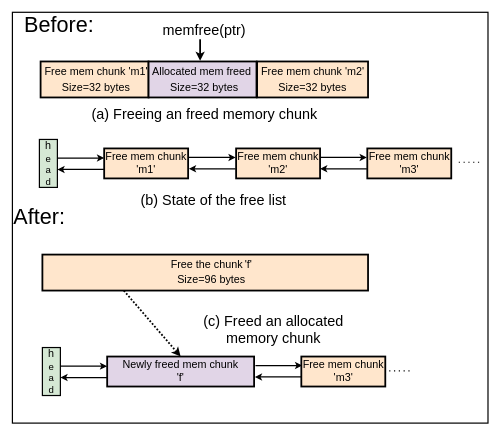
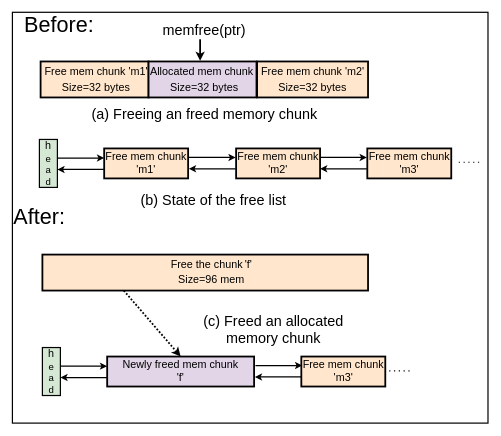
  <mxCell id="0" />
  <mxCell id="1" parent="0" />
  <mxCell id="2" value="" style="rounded=0;whiteSpace=wrap;html=1;fillColor=none;strokeWidth=2;" parent="1" vertex="1"><mxGeometry x="20" y="20" width="793" height="685" as="geometry" /></mxCell>
  <mxCell id="3" value="&lt;font style=&quot;font-size: 36px;&quot;&gt;Before:&lt;/font&gt;" style="text;html=1;strokeColor=none;fillColor=none;align=center;verticalAlign=middle;whiteSpace=wrap;rounded=0;" parent="1" vertex="1"><mxGeometry x="68" y="26" width="60" height="30" as="geometry" /></mxCell>
  <mxCell id="4" value="&lt;font style=&quot;font-size: 36px;&quot;&gt;After:&lt;/font&gt;" style="text;html=1;strokeColor=none;fillColor=none;align=center;verticalAlign=middle;whiteSpace=wrap;rounded=0;" parent="1" vertex="1"><mxGeometry x="35" y="345.5" width="60" height="30" as="geometry" /></mxCell>
  <mxCell id="5" value="" style="rounded=0;whiteSpace=wrap;html=1;strokeWidth=3;fillColor=#ffe6cc;strokeColor=default;" parent="1" vertex="1"><mxGeometry x="70" y="424" width="543" height="60" as="geometry" /></mxCell>
- <mxCell id="6" value="&lt;font style=&quot;font-size: 18px;&quot;&gt;Size=96 bytes&lt;br&gt;&lt;/font&gt;" style="text;html=1;strokeColor=none;fillColor=none;align=center;verticalAlign=middle;whiteSpace=wrap;rounded=0;" parent="1" vertex="1"><mxGeometry x="289.75" y="451" width="124" height="30" as="geometry" /></mxCell>
+ <mxCell id="6" value="&lt;font style=&quot;font-size: 18px;&quot;&gt;Size=96 mem&lt;br&gt;&lt;/font&gt;" style="text;html=1;strokeColor=none;fillColor=none;align=center;verticalAlign=middle;whiteSpace=wrap;rounded=0;" parent="1" vertex="1"><mxGeometry x="289.75" y="451" width="124" height="30" as="geometry" /></mxCell>
  <mxCell id="7" value="&lt;font style=&quot;font-size: 18px;&quot;&gt;Free the chunk&lt;/font&gt; &lt;font style=&quot;font-size: 18px;&quot;&gt;'f'&lt;/font&gt;" style="text;html=1;strokeColor=none;fillColor=none;align=center;verticalAlign=middle;whiteSpace=wrap;rounded=0;" parent="1" vertex="1"><mxGeometry x="247" y="428" width="209.5" height="26" as="geometry" /></mxCell>
  <mxCell id="8" value="" style="rounded=0;whiteSpace=wrap;html=1;strokeWidth=3;fillColor=#ffe6cc;strokeColor=default;" parent="1" vertex="1"><mxGeometry x="67" y="102" width="180" height="60" as="geometry" /></mxCell>
  <mxCell id="9" value="&lt;font style=&quot;font-size: 18px;&quot;&gt;&lt;font style=&quot;font-size: 18px;&quot;&gt;Size=32 bytes&lt;br&gt;&lt;/font&gt;&lt;/font&gt;" style="text;html=1;strokeColor=none;fillColor=none;align=center;verticalAlign=middle;whiteSpace=wrap;rounded=0;" parent="1" vertex="1"><mxGeometry x="90.25" y="130" width="139" height="30" as="geometry" /></mxCell>
  <mxCell id="10" value="" style="rounded=0;whiteSpace=wrap;html=1;strokeWidth=3;fillColor=#e1d5e7;" parent="1" vertex="1"><mxGeometry x="247" y="102" width="180" height="60" as="geometry" /></mxCell>
- <mxCell id="11" value="&lt;font style=&quot;font-size: 18px;&quot;&gt;Allocated mem freed&lt;/font&gt;" style="text;html=1;strokeColor=none;fillColor=none;align=center;verticalAlign=middle;whiteSpace=wrap;rounded=0;" parent="1" vertex="1"><mxGeometry x="230.5" y="106" width="209.5" height="26" as="geometry" /></mxCell>
+ <mxCell id="11" value="&lt;font style=&quot;font-size: 18px;&quot;&gt;Allocated mem chunk&lt;/font&gt;" style="text;html=1;strokeColor=none;fillColor=none;align=center;verticalAlign=middle;whiteSpace=wrap;rounded=0;" parent="1" vertex="1"><mxGeometry x="230.5" y="106" width="209.5" height="26" as="geometry" /></mxCell>
  <mxCell id="12" value="" style="rounded=0;whiteSpace=wrap;html=1;strokeWidth=3;fillColor=#ffe6cc;strokeColor=default;" parent="1" vertex="1"><mxGeometry x="428" y="102" width="185" height="60" as="geometry" /></mxCell>
  <mxCell id="13" value="&lt;font style=&quot;font-size: 18px;&quot;&gt;Free mem chunk 'm1'&lt;br&gt;&lt;/font&gt;" style="text;html=1;strokeColor=none;fillColor=none;align=center;verticalAlign=middle;whiteSpace=wrap;rounded=0;" parent="1" vertex="1"><mxGeometry x="55" y="106" width="209.5" height="26" as="geometry" /></mxCell>
  <mxCell id="14" value="&lt;font style=&quot;font-size: 24px;&quot;&gt;memfree(ptr)&lt;/font&gt;" style="text;html=1;strokeColor=none;fillColor=none;align=center;verticalAlign=middle;whiteSpace=wrap;rounded=0;" parent="1" vertex="1"><mxGeometry x="310" y="35" width="60" height="30" as="geometry" /></mxCell>
  <mxCell id="15" value="" style="endArrow=classic;html=1;rounded=0;strokeWidth=3;" parent="1" edge="1"><mxGeometry width="50" height="50" relative="1" as="geometry"><mxPoint x="333" y="65" as="sourcePoint" /><mxPoint x="333" y="101" as="targetPoint" /></mxGeometry></mxCell>
  <mxCell id="16" value="&lt;div&gt;&lt;font style=&quot;font-size: 18px;&quot;&gt;h&lt;/font&gt;&lt;/div&gt;&lt;div&gt;&lt;font size=&quot;3&quot;&gt;e&lt;/font&gt;&lt;/div&gt;&lt;div&gt;&lt;font size=&quot;3&quot;&gt;a&lt;/font&gt;&lt;/div&gt;&lt;div&gt;&lt;font size=&quot;3&quot;&gt;d&lt;br&gt;&lt;/font&gt;&lt;/div&gt;" style="rounded=0;whiteSpace=wrap;html=1;strokeWidth=2;fillColor=#d5e8d4;strokeColor=default;" parent="1" vertex="1"><mxGeometry x="65" y="232" width="30" height="80" as="geometry" /></mxCell>
  <mxCell id="17" value="" style="endArrow=classic;html=1;rounded=0;exitX=1;exitY=0.5;exitDx=0;exitDy=0;strokeWidth=2;" parent="1" edge="1"><mxGeometry width="50" height="50" relative="1" as="geometry"><mxPoint x="95" y="263" as="sourcePoint" /><mxPoint x="173" y="263" as="targetPoint" /></mxGeometry></mxCell>
  <mxCell id="18" value="&lt;div&gt;&lt;font style=&quot;font-size: 18px;&quot;&gt;Free mem chunk &lt;br&gt;&lt;/font&gt;&lt;/div&gt;&lt;div&gt;&lt;font style=&quot;font-size: 18px;&quot;&gt;'m1'&lt;/font&gt;&lt;/div&gt;" style="rounded=0;whiteSpace=wrap;html=1;strokeWidth=3;fillColor=#ffe6cc;strokeColor=default;" parent="1" vertex="1"><mxGeometry x="173" y="247" width="140" height="50" as="geometry" /></mxCell>
  <mxCell id="19" value="" style="endArrow=classic;html=1;rounded=0;exitX=1;exitY=0.5;exitDx=0;exitDy=0;strokeWidth=2;" parent="1" edge="1"><mxGeometry width="50" height="50" relative="1" as="geometry"><mxPoint x="173" y="282" as="sourcePoint" /><mxPoint x="95" y="282" as="targetPoint" /></mxGeometry></mxCell>
  <mxCell id="20" value="" style="endArrow=classic;html=1;rounded=0;exitX=1;exitY=0.5;exitDx=0;exitDy=0;strokeWidth=2;" parent="1" edge="1"><mxGeometry width="50" height="50" relative="1" as="geometry"><mxPoint x="314.25" y="262" as="sourcePoint" /><mxPoint x="392.25" y="262" as="targetPoint" /></mxGeometry></mxCell>
  <mxCell id="21" value="" style="endArrow=classic;html=1;rounded=0;exitX=1;exitY=0.5;exitDx=0;exitDy=0;strokeWidth=2;" parent="1" edge="1"><mxGeometry width="50" height="50" relative="1" as="geometry"><mxPoint x="392.25" y="281" as="sourcePoint" /><mxPoint x="314.25" y="281" as="targetPoint" /></mxGeometry></mxCell>
  <mxCell id="22" value="" style="endArrow=none;dashed=1;html=1;dashPattern=1 3;strokeWidth=2;rounded=0;" parent="1" edge="1"><mxGeometry width="50" height="50" relative="1" as="geometry"><mxPoint x="648.25" y="618" as="sourcePoint" /><mxPoint x="688" y="618" as="targetPoint" /></mxGeometry></mxCell>
  <mxCell id="23" value="&lt;font style=&quot;font-size: 24px;&quot;&gt;(a) Freeing an freed memory chunk&lt;/font&gt;" style="text;html=1;strokeColor=none;fillColor=none;align=center;verticalAlign=middle;whiteSpace=wrap;rounded=0;" parent="1" vertex="1"><mxGeometry x="114.5" y="175" width="451" height="30" as="geometry" /></mxCell>
  <mxCell id="24" value="&lt;font style=&quot;font-size: 18px;&quot;&gt;&lt;font style=&quot;font-size: 18px;&quot;&gt;Size=32 bytes&lt;br&gt;&lt;/font&gt;&lt;/font&gt;" style="text;html=1;strokeColor=none;fillColor=none;align=center;verticalAlign=middle;whiteSpace=wrap;rounded=0;" parent="1" vertex="1"><mxGeometry x="255" y="130" width="170" height="30" as="geometry" /></mxCell>
  <mxCell id="25" value="&lt;font style=&quot;font-size: 18px;&quot;&gt;&lt;font style=&quot;font-size: 18px;&quot;&gt;Size=32 bytes&lt;br&gt;&lt;/font&gt;&lt;/font&gt;" style="text;html=1;strokeColor=none;fillColor=none;align=center;verticalAlign=middle;whiteSpace=wrap;rounded=0;" parent="1" vertex="1"><mxGeometry x="448" y="130" width="145" height="30" as="geometry" /></mxCell>
  <mxCell id="26" value="&lt;div&gt;&lt;font style=&quot;font-size: 18px;&quot;&gt;h&lt;/font&gt;&lt;/div&gt;&lt;div&gt;&lt;font size=&quot;3&quot;&gt;e&lt;/font&gt;&lt;/div&gt;&lt;div&gt;&lt;font size=&quot;3&quot;&gt;a&lt;/font&gt;&lt;/div&gt;&lt;div&gt;&lt;font size=&quot;3&quot;&gt;d&lt;br&gt;&lt;/font&gt;&lt;/div&gt;" style="rounded=0;whiteSpace=wrap;html=1;strokeWidth=2;fillColor=#d5e8d4;strokeColor=default;" parent="1" vertex="1"><mxGeometry x="70" y="579" width="30" height="80" as="geometry" /></mxCell>
  <mxCell id="27" value="" style="endArrow=classic;html=1;rounded=0;exitX=1;exitY=0.5;exitDx=0;exitDy=0;strokeWidth=2;" parent="1" edge="1"><mxGeometry width="50" height="50" relative="1" as="geometry"><mxPoint x="100" y="610" as="sourcePoint" /><mxPoint x="178" y="610" as="targetPoint" /></mxGeometry></mxCell>
  <mxCell id="28" value="" style="endArrow=classic;html=1;rounded=0;exitX=1;exitY=0.5;exitDx=0;exitDy=0;strokeWidth=2;" parent="1" edge="1"><mxGeometry width="50" height="50" relative="1" as="geometry"><mxPoint x="178" y="629" as="sourcePoint" /><mxPoint x="100" y="629" as="targetPoint" /></mxGeometry></mxCell>
  <mxCell id="29" value="&lt;div&gt;&lt;font style=&quot;font-size: 18px;&quot;&gt;Free mem chunk &lt;br&gt;&lt;/font&gt;&lt;/div&gt;&lt;div&gt;&lt;font style=&quot;font-size: 18px;&quot;&gt;'m2'&lt;/font&gt;&lt;/div&gt;" style="rounded=0;whiteSpace=wrap;html=1;strokeWidth=3;fillColor=#ffe6cc;strokeColor=default;" parent="1" vertex="1"><mxGeometry x="393" y="247" width="140" height="50" as="geometry" /></mxCell>
  <mxCell id="30" value="&lt;div&gt;&lt;font style=&quot;font-size: 18px;&quot;&gt;Newly freed mem chunk &lt;br&gt;&lt;/font&gt;&lt;/div&gt;&lt;font style=&quot;font-size: 18px;&quot;&gt;'f'&lt;/font&gt;" style="rounded=0;whiteSpace=wrap;html=1;strokeWidth=3;fillColor=#e1d5e7;strokeColor=default;" parent="1" vertex="1"><mxGeometry x="178" y="594" width="245" height="50" as="geometry" /></mxCell>
  <mxCell id="31" value="" style="endArrow=classic;html=1;rounded=0;exitX=1;exitY=0.5;exitDx=0;exitDy=0;strokeWidth=2;" parent="1" edge="1"><mxGeometry width="50" height="50" relative="1" as="geometry"><mxPoint x="425.25" y="609" as="sourcePoint" /><mxPoint x="503.25" y="609" as="targetPoint" /></mxGeometry></mxCell>
  <mxCell id="32" value="" style="endArrow=classic;html=1;rounded=0;exitX=1;exitY=0.5;exitDx=0;exitDy=0;strokeWidth=2;" parent="1" edge="1"><mxGeometry width="50" height="50" relative="1" as="geometry"><mxPoint x="502.25" y="628" as="sourcePoint" /><mxPoint x="424.25" y="628" as="targetPoint" /></mxGeometry></mxCell>
  <mxCell id="33" value="&lt;div&gt;&lt;font style=&quot;font-size: 18px;&quot;&gt;Free mem chunk &lt;br&gt;&lt;/font&gt;&lt;/div&gt;&lt;div&gt;&lt;font style=&quot;font-size: 18px;&quot;&gt;'m3'&lt;/font&gt;&lt;/div&gt;" style="rounded=0;whiteSpace=wrap;html=1;strokeWidth=3;fillColor=#ffe6cc;strokeColor=default;" parent="1" vertex="1"><mxGeometry x="501.75" y="594" width="140" height="50" as="geometry" /></mxCell>
  <mxCell id="34" value="" style="endArrow=classic;html=1;rounded=0;strokeWidth=3;entryX=0.5;entryY=0;entryDx=0;entryDy=0;exitX=0.25;exitY=1;exitDx=0;exitDy=0;dashed=1;dashPattern=1 1;" parent="1" source="5" target="30" edge="1"><mxGeometry width="50" height="50" relative="1" as="geometry"><mxPoint x="333" y="494" as="sourcePoint" /><mxPoint x="253" y="564" as="targetPoint" /></mxGeometry></mxCell>
  <mxCell id="35" value="&lt;font style=&quot;font-size: 24px;&quot;&gt;(b) State of the free list&lt;/font&gt;" style="text;html=1;strokeColor=none;fillColor=none;align=center;verticalAlign=middle;whiteSpace=wrap;rounded=0;" parent="1" vertex="1"><mxGeometry x="129.5" y="319" width="451" height="30" as="geometry" /></mxCell>
  <mxCell id="36" value="&lt;div&gt;&lt;font style=&quot;font-size: 24px;&quot;&gt;(c) Freed an allocated &lt;br&gt;&lt;/font&gt;&lt;/div&gt;&lt;div&gt;&lt;font style=&quot;font-size: 24px;&quot;&gt;memory chunk&lt;/font&gt;&lt;/div&gt;" style="text;html=1;strokeColor=none;fillColor=none;align=center;verticalAlign=middle;whiteSpace=wrap;rounded=0;" parent="1" vertex="1"><mxGeometry x="333" y="534" width="245" height="30" as="geometry" /></mxCell>
  <mxCell id="37" value="" style="endArrow=classic;html=1;rounded=0;exitX=1;exitY=0.5;exitDx=0;exitDy=0;strokeWidth=2;" parent="1" edge="1"><mxGeometry width="50" height="50" relative="1" as="geometry"><mxPoint x="533" y="262" as="sourcePoint" /><mxPoint x="611" y="262" as="targetPoint" /></mxGeometry></mxCell>
  <mxCell id="38" value="" style="endArrow=classic;html=1;rounded=0;exitX=1;exitY=0.5;exitDx=0;exitDy=0;strokeWidth=2;" parent="1" edge="1"><mxGeometry width="50" height="50" relative="1" as="geometry"><mxPoint x="611" y="281" as="sourcePoint" /><mxPoint x="533" y="281" as="targetPoint" /></mxGeometry></mxCell>
  <mxCell id="39" value="&lt;div&gt;&lt;font style=&quot;font-size: 18px;&quot;&gt;Free mem chunk &lt;br&gt;&lt;/font&gt;&lt;/div&gt;&lt;div&gt;&lt;font style=&quot;font-size: 18px;&quot;&gt;'m3'&lt;/font&gt;&lt;/div&gt;" style="rounded=0;whiteSpace=wrap;html=1;strokeWidth=3;fillColor=#ffe6cc;strokeColor=default;" parent="1" vertex="1"><mxGeometry x="611.75" y="247" width="140" height="50" as="geometry" /></mxCell>
  <mxCell id="40" value="" style="endArrow=none;dashed=1;html=1;dashPattern=1 3;strokeWidth=2;rounded=0;" parent="1" edge="1"><mxGeometry width="50" height="50" relative="1" as="geometry"><mxPoint x="764.25" y="270" as="sourcePoint" /><mxPoint x="804" y="270" as="targetPoint" /></mxGeometry></mxCell>
  <mxCell id="41" value="&lt;font style=&quot;font-size: 18px;&quot;&gt;Free mem chunk 'm2'&lt;br&gt;&lt;/font&gt;" style="text;html=1;strokeColor=none;fillColor=none;align=center;verticalAlign=middle;whiteSpace=wrap;rounded=0;" parent="1" vertex="1"><mxGeometry x="415.75" y="106" width="209.5" height="26" as="geometry" /></mxCell>
